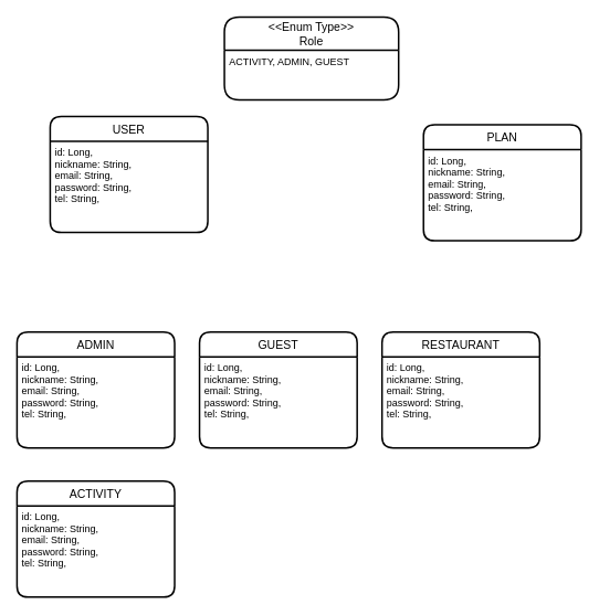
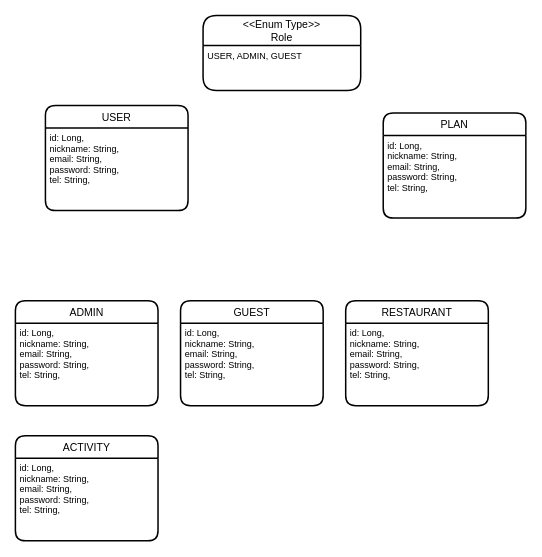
  <mxCell id="0" />
  <mxCell id="1" parent="0" />
  <mxCell id="2" value="USER" style="swimlane;childLayout=stackLayout;horizontal=1;startSize=30;horizontalStack=0;rounded=1;fontSize=14;fontStyle=0;strokeWidth=2;resizeParent=0;resizeLast=1;shadow=0;dashed=0;align=center;" parent="1" vertex="1"><mxGeometry x="60" y="140" width="190" height="140" as="geometry" /></mxCell>
  <mxCell id="3" value="id: Long,&#10;nickname: String,&#10;email: String,&#10;password: String,&#10;tel: String," style="align=left;strokeColor=none;fillColor=none;spacingLeft=4;fontSize=12;verticalAlign=top;resizable=0;rotatable=0;part=1;" parent="2" vertex="1"><mxGeometry y="30" width="190" height="110" as="geometry" /></mxCell>
  <mxCell id="4" value="&lt;&lt;Enum Type&gt;&gt;&#10;Role" style="swimlane;childLayout=stackLayout;horizontal=1;startSize=40;horizontalStack=0;rounded=1;fontSize=14;fontStyle=0;strokeWidth=2;resizeParent=0;resizeLast=1;shadow=0;dashed=0;align=center;" parent="1" vertex="1"><mxGeometry x="270" y="20" width="210" height="100" as="geometry"><mxRectangle x="110" y="50" width="70" height="30" as="alternateBounds" /></mxGeometry></mxCell>
- <mxCell id="5" value="ACTIVITY, ADMIN, GUEST" style="align=left;strokeColor=none;fillColor=none;spacingLeft=4;fontSize=12;verticalAlign=top;resizable=0;rotatable=0;part=1;" parent="4" vertex="1"><mxGeometry y="40" width="210" height="60" as="geometry" /></mxCell>
+ <mxCell id="5" value="USER, ADMIN, GUEST" style="align=left;strokeColor=none;fillColor=none;spacingLeft=4;fontSize=12;verticalAlign=top;resizable=0;rotatable=0;part=1;" parent="4" vertex="1"><mxGeometry y="40" width="210" height="60" as="geometry" /></mxCell>
  <mxCell id="6" value="ADMIN" style="swimlane;childLayout=stackLayout;horizontal=1;startSize=30;horizontalStack=0;rounded=1;fontSize=14;fontStyle=0;strokeWidth=2;resizeParent=0;resizeLast=1;shadow=0;dashed=0;align=center;" parent="1" vertex="1"><mxGeometry x="20" y="400" width="190" height="140" as="geometry" /></mxCell>
  <mxCell id="7" value="id: Long,&#10;nickname: String,&#10;email: String,&#10;password: String,&#10;tel: String," style="align=left;strokeColor=none;fillColor=none;spacingLeft=4;fontSize=12;verticalAlign=top;resizable=0;rotatable=0;part=1;" parent="6" vertex="1"><mxGeometry y="30" width="190" height="110" as="geometry" /></mxCell>
  <mxCell id="8" value="PLAN" style="swimlane;childLayout=stackLayout;horizontal=1;startSize=30;horizontalStack=0;rounded=1;fontSize=14;fontStyle=0;strokeWidth=2;resizeParent=0;resizeLast=1;shadow=0;dashed=0;align=center;" parent="1" vertex="1"><mxGeometry x="510" y="150" width="190" height="140" as="geometry" /></mxCell>
  <mxCell id="9" value="id: Long,&#10;nickname: String,&#10;email: String,&#10;password: String,&#10;tel: String," style="align=left;strokeColor=none;fillColor=none;spacingLeft=4;fontSize=12;verticalAlign=top;resizable=0;rotatable=0;part=1;" parent="8" vertex="1"><mxGeometry y="30" width="190" height="110" as="geometry" /></mxCell>
  <mxCell id="10" value="GUEST" style="swimlane;childLayout=stackLayout;horizontal=1;startSize=30;horizontalStack=0;rounded=1;fontSize=14;fontStyle=0;strokeWidth=2;resizeParent=0;resizeLast=1;shadow=0;dashed=0;align=center;" parent="1" vertex="1"><mxGeometry x="240" y="400" width="190" height="140" as="geometry" /></mxCell>
  <mxCell id="11" value="id: Long,&#10;nickname: String,&#10;email: String,&#10;password: String,&#10;tel: String," style="align=left;strokeColor=none;fillColor=none;spacingLeft=4;fontSize=12;verticalAlign=top;resizable=0;rotatable=0;part=1;" parent="10" vertex="1"><mxGeometry y="30" width="190" height="110" as="geometry" /></mxCell>
  <mxCell id="12" value="RESTAURANT" style="swimlane;childLayout=stackLayout;horizontal=1;startSize=30;horizontalStack=0;rounded=1;fontSize=14;fontStyle=0;strokeWidth=2;resizeParent=0;resizeLast=1;shadow=0;dashed=0;align=center;" parent="1" vertex="1"><mxGeometry x="460" y="400" width="190" height="140" as="geometry" /></mxCell>
  <mxCell id="13" value="id: Long,&#10;nickname: String,&#10;email: String,&#10;password: String,&#10;tel: String," style="align=left;strokeColor=none;fillColor=none;spacingLeft=4;fontSize=12;verticalAlign=top;resizable=0;rotatable=0;part=1;" parent="12" vertex="1"><mxGeometry y="30" width="190" height="110" as="geometry" /></mxCell>
  <mxCell id="14" value="ACTIVITY" style="swimlane;childLayout=stackLayout;horizontal=1;startSize=30;horizontalStack=0;rounded=1;fontSize=14;fontStyle=0;strokeWidth=2;resizeParent=0;resizeLast=1;shadow=0;dashed=0;align=center;" parent="1" vertex="1"><mxGeometry x="20" y="580" width="190" height="140" as="geometry" /></mxCell>
  <mxCell id="15" value="id: Long,&#10;nickname: String,&#10;email: String,&#10;password: String,&#10;tel: String," style="align=left;strokeColor=none;fillColor=none;spacingLeft=4;fontSize=12;verticalAlign=top;resizable=0;rotatable=0;part=1;" parent="14" vertex="1"><mxGeometry y="30" width="190" height="110" as="geometry" /></mxCell>
